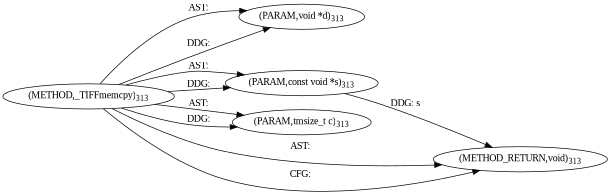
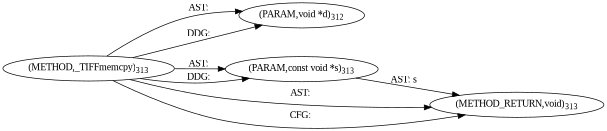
  digraph {
    fontname="Liberation Serif"
    rankdir=LR
    node [fontname="Liberation Serif"]
    edge [fontname="Liberation Serif"]
    n1 [label=<(METHOD,_TIFFmemcpy)<SUB>313</SUB>>]
-   n2 [label=<(PARAM,void *d)<SUB>313</SUB>>]
+   n2 [label=<(PARAM,void *d)<SUB>312</SUB>>]
    n3 [label=<(PARAM,const void *s)<SUB>313</SUB>>]
-   n4 [label=<(PARAM,tmsize_t c)<SUB>313</SUB>>]
    n5 [label=<(METHOD_RETURN,void)<SUB>313</SUB>>]
    n1 -> n2 [label="AST: "]
    n1 -> n2 [label="DDG: "]
    n1 -> n3 [label="AST: "]
    n1 -> n3 [label="DDG: "]
-   n1 -> n4 [label="AST: "]
-   n1 -> n4 [label="DDG: "]
    n1 -> n5 [label="AST: "]
    n1 -> n5 [label="CFG: "]
-   n3 -> n5 [label="DDG: s"]
+   n3 -> n5 [label="AST: s"]
  }
